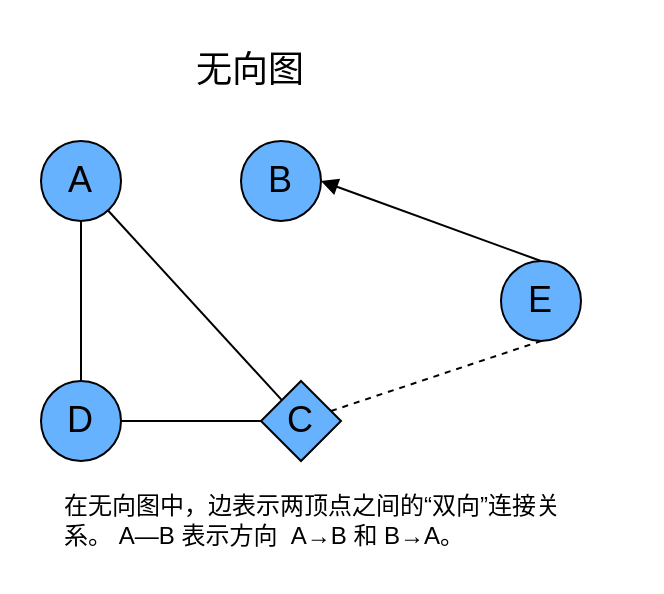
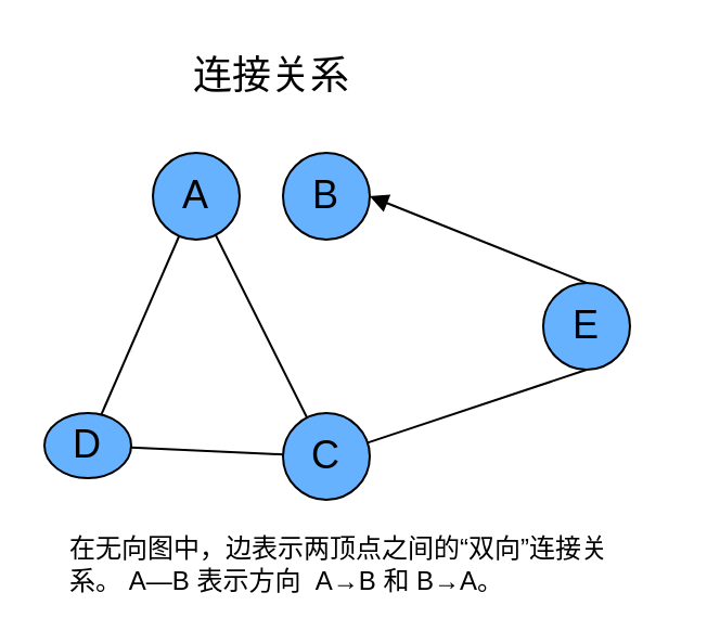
  <mxCell id="0" />
  <mxCell id="1" parent="0" />
  <mxCell id="2" value="" style="rounded=0;orthogonalLoop=1;jettySize=auto;html=1;endArrow=none;startFill=0;" edge="1" parent="1" source="4" target="9"><mxGeometry relative="1" as="geometry" /></mxCell>
  <mxCell id="3" value="" style="edgeStyle=none;rounded=0;orthogonalLoop=1;jettySize=auto;html=1;endArrow=none;startFill=0;" edge="1" parent="1" source="4" target="7"><mxGeometry relative="1" as="geometry" /></mxCell>
- <mxCell id="4" value="&lt;font style=&quot;color: rgb(0, 0, 0); font-size: 18px;&quot;&gt;A&lt;/font&gt;" style="ellipse;whiteSpace=wrap;html=1;aspect=fixed;fillColor=#66B2FF;" vertex="1" parent="1"><mxGeometry x="20" y="70" width="40" height="40" as="geometry" /></mxCell>
- <mxCell id="5" value="&lt;font style=&quot;color: rgb(0, 0, 0); font-size: 18px;&quot;&gt;B&lt;/font&gt;" style="ellipse;whiteSpace=wrap;html=1;aspect=fixed;fillColor=#66B2FF;" vertex="1" parent="1"><mxGeometry x="120" y="70" width="40" height="40" as="geometry" /></mxCell>
+ <mxCell id="4" value="&lt;font style=&quot;color: rgb(0, 0, 0); font-size: 18px;&quot;&gt;A&lt;/font&gt;" style="ellipse;whiteSpace=wrap;html=1;aspect=fixed;fillColor=#66B2FF;" vertex="1" parent="1"><mxGeometry x="70" y="70" width="40" height="40" as="geometry" /></mxCell>
+ <mxCell id="5" value="&lt;font style=&quot;color: rgb(0, 0, 0); font-size: 18px;&quot;&gt;B&lt;/font&gt;" style="ellipse;whiteSpace=wrap;html=1;aspect=fixed;fillColor=#66B2FF;" vertex="1" parent="1"><mxGeometry x="130" y="70" width="40" height="40" as="geometry" /></mxCell>
  <mxCell id="6" value="" style="edgeStyle=none;rounded=0;orthogonalLoop=1;jettySize=auto;html=1;endArrow=none;startFill=0;" edge="1" parent="1" source="7" target="9"><mxGeometry relative="1" as="geometry" /></mxCell>
- <mxCell id="7" value="&lt;font style=&quot;color: rgb(0, 0, 0); font-size: 18px;&quot;&gt;D&lt;/font&gt;" style="ellipse;whiteSpace=wrap;html=1;aspect=fixed;fillColor=#66B2FF;" vertex="1" parent="1"><mxGeometry x="20" y="190" width="40" height="40" as="geometry" /></mxCell>
- <mxCell id="8" style="rounded=0;orthogonalLoop=1;jettySize=auto;html=1;entryX=0.5;entryY=1;entryDx=0;entryDy=0;endArrow=none;startFill=0;dashed=1;" edge="1" parent="1" source="9" target="12"><mxGeometry relative="1" as="geometry" /></mxCell>
- <mxCell id="9" value="&lt;font style=&quot;color: rgb(0, 0, 0); font-size: 18px;&quot;&gt;C&lt;/font&gt;" style="rhombus;whiteSpace=wrap;html=1;aspect=fixed;fillColor=#66B2FF;" vertex="1" parent="1"><mxGeometry x="130" y="190" width="40" height="40" as="geometry" /></mxCell>
- <mxCell id="10" value="&lt;font style=&quot;font-size: 18px;&quot;&gt;无向图&lt;/font&gt;" style="text;html=1;align=center;verticalAlign=middle;whiteSpace=wrap;rounded=0;" vertex="1" parent="1"><mxGeometry x="60" y="20" width="130" height="30" as="geometry" /></mxCell>
+ <mxCell id="7" value="&lt;font style=&quot;color: rgb(0, 0, 0); font-size: 18px;&quot;&gt;D&lt;/font&gt;" style="ellipse;whiteSpace=wrap;html=1;aspect=fixed;fillColor=#66B2FF;" vertex="1" parent="1"><mxGeometry x="20" y="190" width="40" height="30" as="geometry" /></mxCell>
+ <mxCell id="8" style="rounded=0;orthogonalLoop=1;jettySize=auto;html=1;entryX=0.5;entryY=1;entryDx=0;entryDy=0;endArrow=none;startFill=0;" edge="1" parent="1" source="9" target="12"><mxGeometry relative="1" as="geometry" /></mxCell>
+ <mxCell id="9" value="&lt;font style=&quot;color: rgb(0, 0, 0); font-size: 18px;&quot;&gt;C&lt;/font&gt;" style="ellipse;whiteSpace=wrap;html=1;aspect=fixed;fillColor=#66B2FF;" vertex="1" parent="1"><mxGeometry x="130" y="190" width="40" height="40" as="geometry" /></mxCell>
+ <mxCell id="10" value="&lt;font style=&quot;font-size: 18px;&quot;&gt;连接关系&lt;/font&gt;" style="text;html=1;align=center;verticalAlign=middle;whiteSpace=wrap;rounded=0;" vertex="1" parent="1"><mxGeometry x="60" y="20" width="130" height="30" as="geometry" /></mxCell>
  <mxCell id="11" style="rounded=0;orthogonalLoop=1;jettySize=auto;html=1;exitX=0.5;exitY=0;exitDx=0;exitDy=0;entryX=1;entryY=0.5;entryDx=0;entryDy=0;endArrow=block;startFill=0;" edge="1" parent="1" source="12" target="5"><mxGeometry relative="1" as="geometry" /></mxCell>
  <mxCell id="12" value="&lt;span style=&quot;font-size: 18px;&quot;&gt;E&lt;/span&gt;" style="ellipse;whiteSpace=wrap;html=1;aspect=fixed;fillColor=#66B2FF;" vertex="1" parent="1"><mxGeometry x="250" y="130" width="40" height="40" as="geometry" /></mxCell>
  <mxCell id="13" value="&lt;span&gt;在无向图中，边表示两顶点之间的“双向”连接关系。&lt;/span&gt;&amp;nbsp;A—B 表示方向&amp;nbsp; A→B 和 B→A。" style="text;html=1;align=left;verticalAlign=middle;whiteSpace=wrap;rounded=0;fontSize=12;" vertex="1" parent="1"><mxGeometry x="30" y="245" width="280" height="30" as="geometry" /></mxCell>
